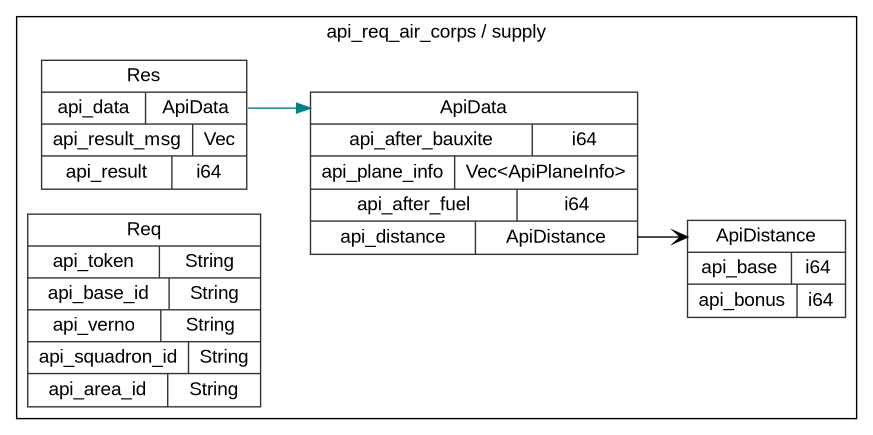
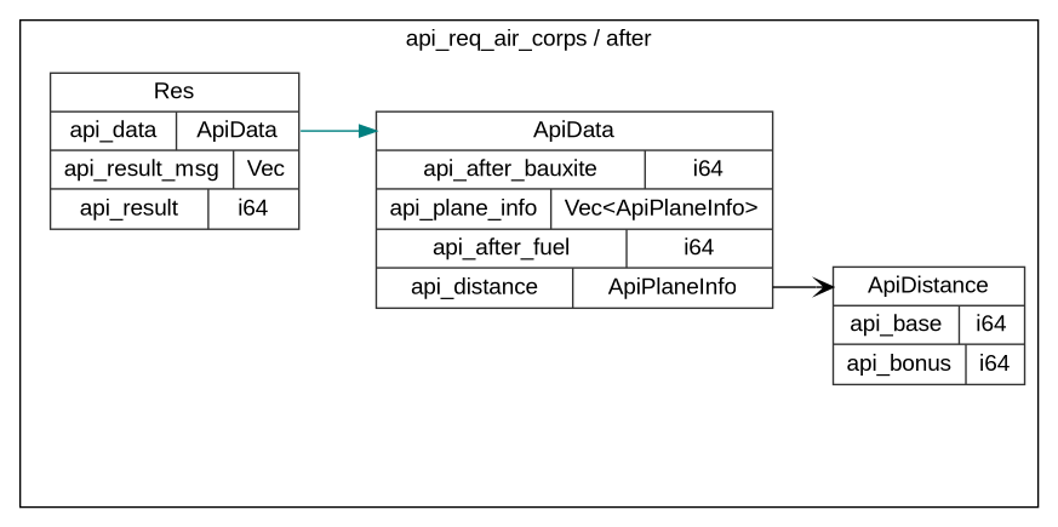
  digraph {
    fontname="Liberation Sans"
    rankdir=LR
    node [color=gray20 fontname="Liberation Sans" shape=record style=solid]
    edge [fontname="Liberation Sans"]
    n1 [label="<Res> Res  | { api_data | <api_data> ApiData } | { api_result_msg | <api_result_msg> Vec } | { api_result | <api_result> i64 }"]
-   n2 [label="<ApiData> ApiData  | { api_after_bauxite | <api_after_bauxite> i64 } | { api_plane_info | <api_plane_info> Vec\<ApiPlaneInfo\> } | { api_after_fuel | <api_after_fuel> i64 } | { api_distance | <api_distance> ApiDistance }"]
+   n2 [label="<ApiData> ApiData  | { api_after_bauxite | <api_after_bauxite> i64 } | { api_plane_info | <api_plane_info> Vec\<ApiPlaneInfo\> } | { api_after_fuel | <api_after_fuel> i64 } | { api_distance | <api_distance> ApiPlaneInfo }"]
    n3 [label="<ApiDistance> ApiDistance  | { api_base | <api_base> i64 } | { api_bonus | <api_bonus> i64 }"]
-   n4 [label="<Req> Req  | { api_token | <api_token> String } | { api_base_id | <api_base_id> String } | { api_verno | <api_verno> String } | { api_squadron_id | <api_squadron_id> String } | { api_area_id | <api_area_id> String }"]
    subgraph cluster_1 {
-     label="api_req_air_corps / supply"
+     label="api_req_air_corps / after"
      n1
      n2
      n3
-     n4
    }
    n1 -> n2 [arrowhead=normal color=teal headport="ApiData:w" tailport="api_data:e"]
    n2 -> n3 [arrowhead=vee color=black headport="ApiDistance:w" tailport="api_distance:e"]
  }
